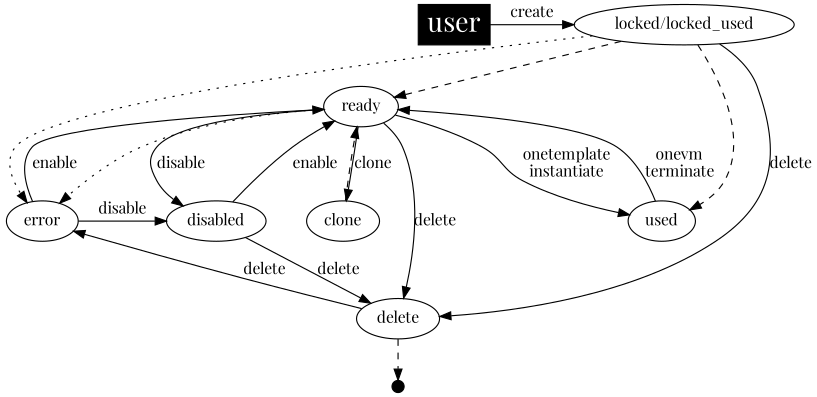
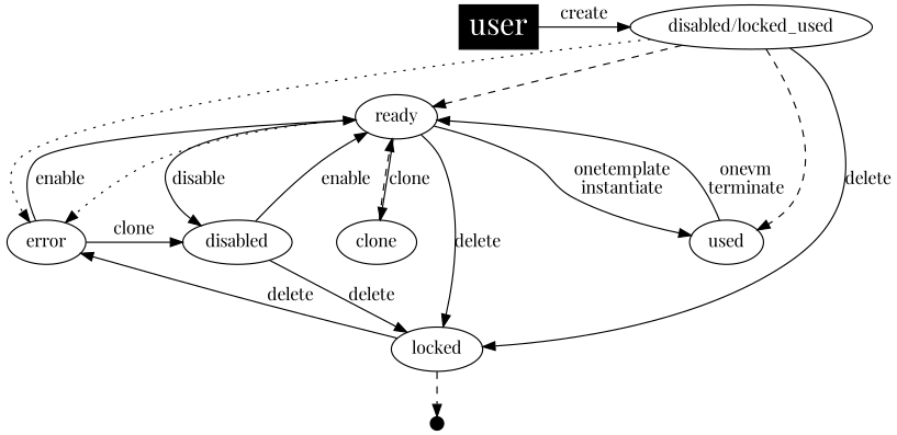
  digraph {
    fontname="Playfair Display"
    nodesep=0.5
    node [fontname="Playfair Display"]
    edge [fontname="Playfair Display"]
    user [fillcolor=black fontcolor=white fontsize=24.0 shape=box style=filled]
-   "locked/locked_used"
+   "locked/locked_used" [label="disabled/locked_used"]
    ready
    used
    clone
    error
    disabled
-   delete
+   delete [label=locked]
    end [height=0.15 shape=point width=0.15]
    subgraph sub_1 {
      rank=min
      user
      "locked/locked_used"
    }
    subgraph sub_2 {
      color=white
      rank=same
      ready
    }
    subgraph sub_3 {
      color=white
      rank=same
      used
      clone
    }
    subgraph sub_4 {
      color=white
      rank=same
      error
      disabled
    }
    subgraph sub_5 {
      color=white
      rank=same
      delete
    }
    subgraph sub_6 {
      color=white
      rank=max
      end
    }
    user -> "locked/locked_used" [label=create]
    "locked/locked_used" -> ready [style=dashed]
    "locked/locked_used" -> used [style=dashed]
    "locked/locked_used" -> error [style=dotted]
    "locked/locked_used" -> delete [label=delete]
    ready -> used [label="onetemplate\ninstantiate"]
    ready -> clone [label=clone]
    ready -> error [style=dotted]
    ready -> disabled [label=disable]
    ready -> delete [label=delete]
    used -> ready [label="onevm\nterminate"]
    clone -> ready [style=dashed]
    error -> ready [label=enable]
-   error -> disabled [label=disable]
+   error -> disabled [label=clone]
    disabled -> ready [label=enable]
    disabled -> delete [label=delete]
    delete -> error [label=delete]
    delete -> end [style=dashed]
  }
